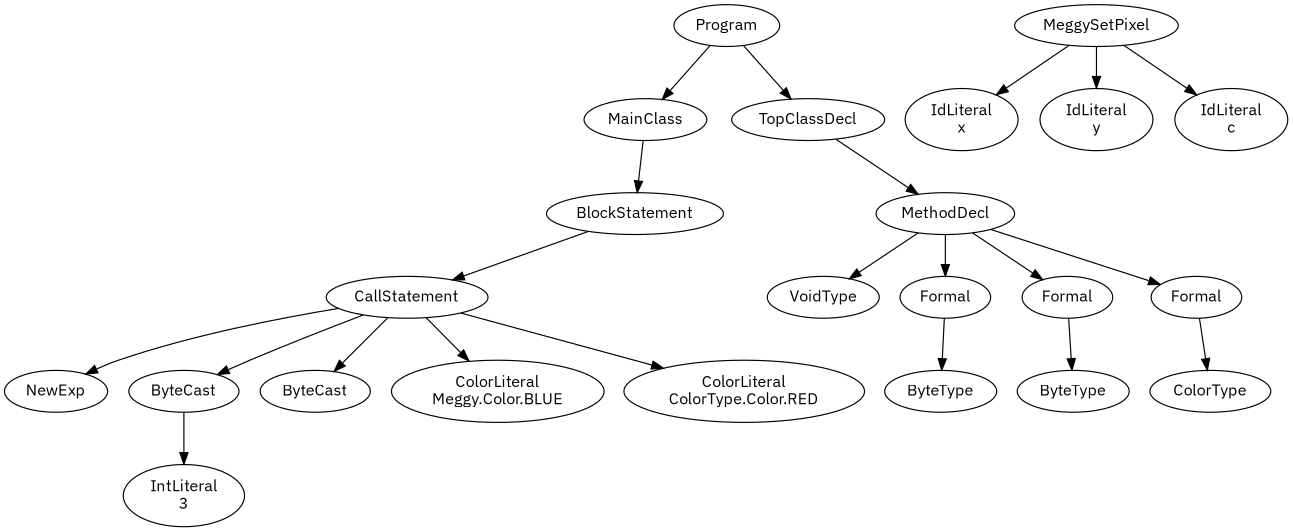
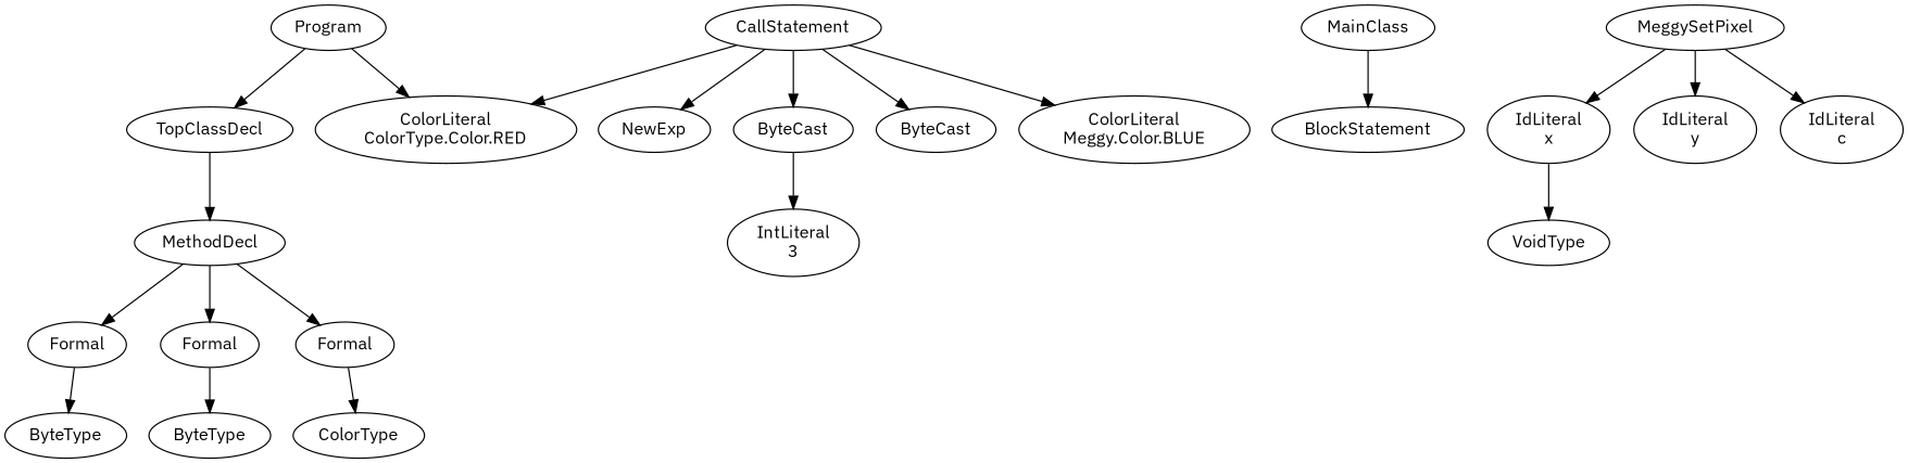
  digraph {
    fontname="IBM Plex Sans"
    node [fontname="IBM Plex Sans"]
    edge [fontname="IBM Plex Sans"]
    n1 [label=Program]
    n2 [label=MainClass]
    n3 [label=TopClassDecl]
    n4 [label=BlockStatement]
    n5 [label=MethodDecl]
    n6 [label=CallStatement]
    n7 [label=NewExp]
    n8 [label=ByteCast]
    n9 [label=ByteCast]
    n10 [label="ColorLiteral\nMeggy.Color.BLUE"]
    n11 [label="ColorLiteral\nColorType.Color.RED"]
    n12 [label="IntLiteral\n3"]
    n13 [label=VoidType]
    n14 [label=Formal]
    n15 [label=Formal]
    n16 [label=Formal]
    n17 [label=ByteType]
    n18 [label=ByteType]
    n19 [label=ColorType]
    n20 [label=MeggySetPixel]
    n21 [label="IdLiteral\nx"]
    n22 [label="IdLiteral\ny"]
    n23 [label="IdLiteral\nc"]
-   n1 -> n2
+   n1 -> n11
    n1 -> n3
    n2 -> n4
    n3 -> n5
-   n4 -> n6
-   n5 -> n13
+   n21 -> n13
    n5 -> n14
    n5 -> n15
    n5 -> n16
    n6 -> n7
    n6 -> n8
    n6 -> n9
    n6 -> n10
    n6 -> n11
    n8 -> n12
    n14 -> n17
    n15 -> n18
    n16 -> n19
    n20 -> n21
    n20 -> n22
    n20 -> n23
  }
